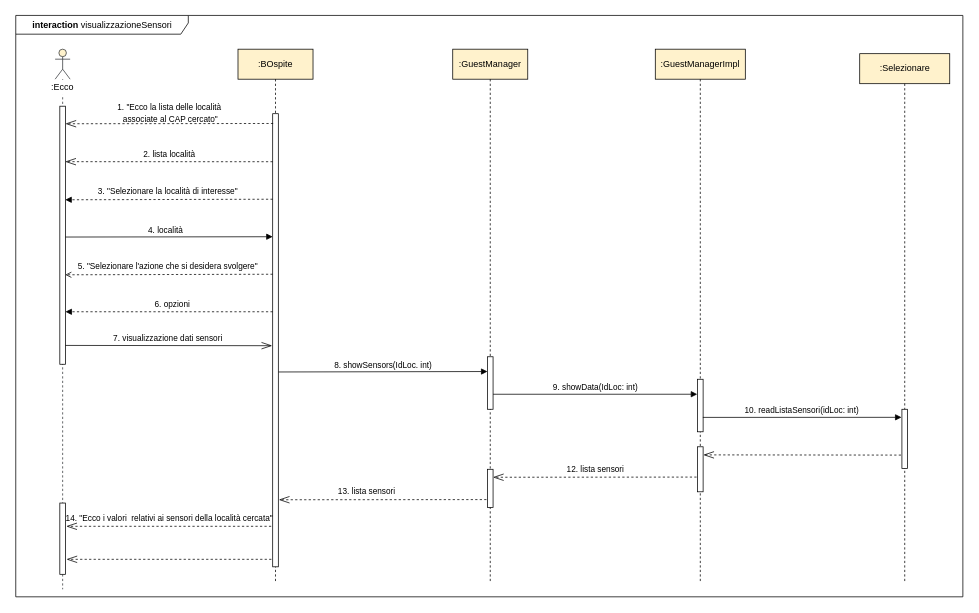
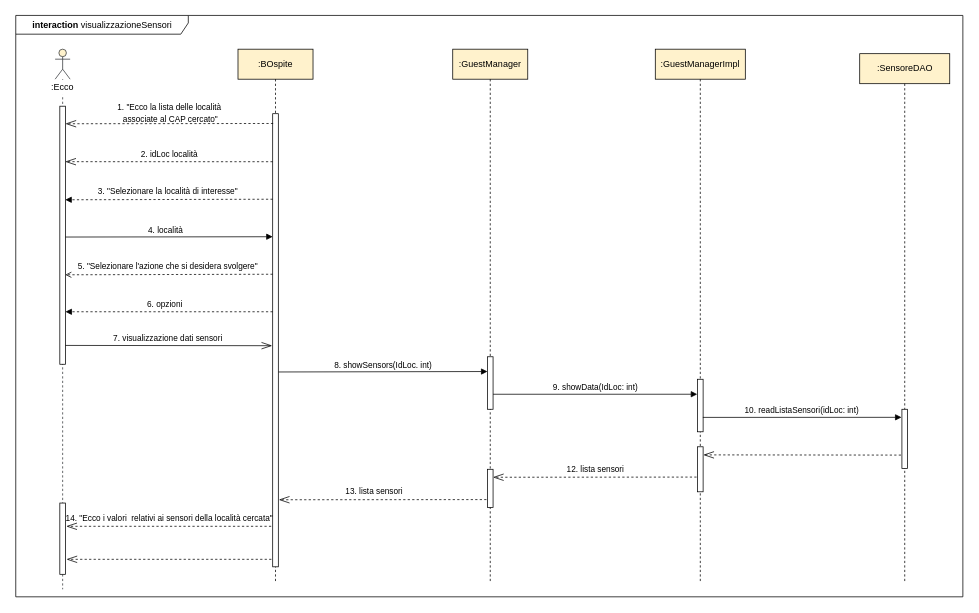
  <mxCell id="0" />
  <mxCell id="1" parent="0" />
  <mxCell id="2" value="&lt;b&gt;interaction &lt;/b&gt;visualizzazioneSensori" style="shape=umlFrame;whiteSpace=wrap;html=1;width=230;height=25;" parent="1" vertex="1"><mxGeometry x="20.5" y="20" width="1262.5" height="775" as="geometry" /></mxCell>
  <mxCell id="3" value=":BOspite" style="shape=umlLifeline;perimeter=lifelinePerimeter;whiteSpace=wrap;html=1;container=1;collapsible=0;recursiveResize=0;outlineConnect=0;fillColor=#FFF2CC;" parent="1" vertex="1"><mxGeometry x="316.75" y="65" width="100" height="710" as="geometry" /></mxCell>
  <mxCell id="4" value="" style="html=1;points=[];perimeter=orthogonalPerimeter;fillColor=#ffffff;" parent="3" vertex="1"><mxGeometry x="46.25" y="86" width="7.5" height="604" as="geometry" /></mxCell>
  <mxCell id="5" value="" style="shape=umlLifeline;participant=umlActor;perimeter=lifelinePerimeter;whiteSpace=wrap;html=1;container=1;collapsible=0;recursiveResize=0;verticalAlign=top;spacingTop=36;outlineConnect=0;strokeColor=#36393d;fillColor=#FFF2CC;" parent="1" vertex="1"><mxGeometry x="73" y="65" width="20" height="720" as="geometry" /></mxCell>
  <mxCell id="6" value="" style="html=1;points=[];perimeter=orthogonalPerimeter;fillColor=#ffffff;" parent="5" vertex="1"><mxGeometry x="6.25" y="76" width="7.5" height="344" as="geometry" /></mxCell>
  <mxCell id="7" value=":Ecco" style="text;html=1;strokeColor=none;align=center;verticalAlign=middle;whiteSpace=wrap;rounded=0;fillColor=#ffffff;" parent="1" vertex="1"><mxGeometry x="53" y="106" width="60" height="20" as="geometry" /></mxCell>
  <mxCell id="8" value=":GuestManagerImpl" style="shape=umlLifeline;perimeter=lifelinePerimeter;whiteSpace=wrap;html=1;container=1;collapsible=0;recursiveResize=0;outlineConnect=0;fillColor=#FFF2CC;" parent="1" vertex="1"><mxGeometry x="873" y="65" width="120" height="710" as="geometry" /></mxCell>
  <mxCell id="9" value="" style="html=1;points=[];perimeter=orthogonalPerimeter;fillColor=#ffffff;" parent="8" vertex="1"><mxGeometry x="56.25" y="440" width="7.5" height="70" as="geometry" /></mxCell>
  <mxCell id="10" value="" style="html=1;points=[];perimeter=orthogonalPerimeter;fillColor=#ffffff;" parent="8" vertex="1"><mxGeometry x="56.25" y="530" width="7.5" height="60" as="geometry" /></mxCell>
  <mxCell id="11" value=":GuestManager" style="shape=umlLifeline;perimeter=lifelinePerimeter;whiteSpace=wrap;html=1;container=1;collapsible=0;recursiveResize=0;outlineConnect=0;fillColor=#FFF2CC;" parent="1" vertex="1"><mxGeometry x="603" y="65" width="100" height="710" as="geometry" /></mxCell>
  <mxCell id="12" value="" style="html=1;points=[];perimeter=orthogonalPerimeter;fillColor=#ffffff;" parent="11" vertex="1"><mxGeometry x="46.25" y="410" width="7.5" height="70" as="geometry" /></mxCell>
  <mxCell id="13" value="" style="html=1;points=[];perimeter=orthogonalPerimeter;fillColor=#ffffff;" parent="11" vertex="1"><mxGeometry x="46.25" y="560" width="7.5" height="51" as="geometry" /></mxCell>
- <mxCell id="14" value=":Selezionare" style="shape=umlLifeline;perimeter=lifelinePerimeter;whiteSpace=wrap;html=1;container=1;collapsible=0;recursiveResize=0;outlineConnect=0;fillColor=#FFF2CC;" parent="1" vertex="1"><mxGeometry x="1145.5" y="71" width="120" height="704" as="geometry" /></mxCell>
+ <mxCell id="14" value=":SensoreDAO" style="shape=umlLifeline;perimeter=lifelinePerimeter;whiteSpace=wrap;html=1;container=1;collapsible=0;recursiveResize=0;outlineConnect=0;fillColor=#FFF2CC;" parent="1" vertex="1"><mxGeometry x="1145.5" y="71" width="120" height="704" as="geometry" /></mxCell>
  <mxCell id="15" value="" style="html=1;points=[];perimeter=orthogonalPerimeter;fillColor=#ffffff;" parent="14" vertex="1"><mxGeometry x="56.25" y="474" width="7.5" height="79" as="geometry" /></mxCell>
  <mxCell id="16" value="8. showSensors(IdLoc. int)" style="html=1;verticalAlign=bottom;startArrow=none;endArrow=block;startSize=8;startFill=0;entryX=0.011;entryY=0.281;entryDx=0;entryDy=0;entryPerimeter=0;exitX=1.032;exitY=0.57;exitDx=0;exitDy=0;exitPerimeter=0;" parent="1" source="4" target="12" edge="1"><mxGeometry relative="1" as="geometry"><mxPoint x="367" y="495" as="sourcePoint" /><mxPoint x="633" y="565" as="targetPoint" /></mxGeometry></mxCell>
  <mxCell id="17" value="9. showData(IdLoc: int)" style="html=1;verticalAlign=bottom;startArrow=none;endArrow=block;startSize=8;startFill=0;exitX=1.007;exitY=0.714;exitDx=0;exitDy=0;exitPerimeter=0;entryX=-0.043;entryY=0.285;entryDx=0;entryDy=0;entryPerimeter=0;" parent="1" source="12" target="9" edge="1"><mxGeometry relative="1" as="geometry"><mxPoint x="653" y="595" as="sourcePoint" /><mxPoint x="918" y="525" as="targetPoint" /></mxGeometry></mxCell>
  <mxCell id="18" value="10. readListaSensori(idLoc: int)" style="html=1;verticalAlign=bottom;startArrow=none;endArrow=block;startSize=8;startFill=0;exitX=0.953;exitY=0.726;exitDx=0;exitDy=0;exitPerimeter=0;entryX=-0.07;entryY=0.136;entryDx=0;entryDy=0;entryPerimeter=0;" parent="1" source="9" target="15" edge="1"><mxGeometry relative="1" as="geometry"><mxPoint x="933" y="625.5" as="sourcePoint" /><mxPoint x="1193" y="556" as="targetPoint" /></mxGeometry></mxCell>
  <mxCell id="19" value="" style="endArrow=openThin;dashed=1;endFill=0;endSize=12;html=1;entryX=1.06;entryY=0.18;entryDx=0;entryDy=0;entryPerimeter=0;exitX=-0.165;exitY=0.773;exitDx=0;exitDy=0;exitPerimeter=0;" parent="1" source="15" target="10" edge="1"><mxGeometry width="160" relative="1" as="geometry"><mxPoint x="1183" y="606" as="sourcePoint" /><mxPoint x="933" y="675" as="targetPoint" /><Array as="points" /></mxGeometry></mxCell>
  <mxCell id="20" value="" style="endArrow=openThin;dashed=1;endFill=0;endSize=12;html=1;entryX=1.007;entryY=0.208;entryDx=0;entryDy=0;entryPerimeter=0;exitX=-0.167;exitY=0.673;exitDx=0;exitDy=0;exitPerimeter=0;" parent="1" source="10" target="13" edge="1"><mxGeometry width="160" relative="1" as="geometry"><mxPoint x="913" y="705" as="sourcePoint" /><mxPoint x="653" y="705" as="targetPoint" /><Array as="points" /></mxGeometry></mxCell>
  <mxCell id="21" value="&lt;span style=&quot;font-size: 11px&quot;&gt;12. lista sensori&lt;/span&gt;" style="text;html=1;align=center;verticalAlign=middle;resizable=0;points=[];autosize=1;" parent="1" vertex="1"><mxGeometry x="748" y="615" width="90" height="20" as="geometry" /></mxCell>
  <mxCell id="22" value="" style="endArrow=openThin;dashed=1;endFill=0;endSize=12;html=1;exitX=-0.174;exitY=0.792;exitDx=0;exitDy=0;exitPerimeter=0;entryX=1.11;entryY=0.852;entryDx=0;entryDy=0;entryPerimeter=0;" parent="1" source="13" target="4" edge="1"><mxGeometry width="160" relative="1" as="geometry"><mxPoint x="633" y="735" as="sourcePoint" /><mxPoint x="373" y="665" as="targetPoint" /><Array as="points" /></mxGeometry></mxCell>
- <mxCell id="23" value="&lt;span style=&quot;font-size: 11px&quot;&gt;13. lista sensori&lt;/span&gt;" style="text;html=1;align=center;verticalAlign=middle;resizable=0;points=[];autosize=1;" parent="1" vertex="1"><mxGeometry x="443" y="645" width="90" height="20" as="geometry" /></mxCell>
+ <mxCell id="23" value="&lt;span style=&quot;font-size: 11px&quot;&gt;13. lista sensori&lt;/span&gt;" style="text;html=1;align=center;verticalAlign=middle;resizable=0;points=[];autosize=1;" parent="1" vertex="1"><mxGeometry x="453" y="645" width="90" height="20" as="geometry" /></mxCell>
  <mxCell id="24" value="&lt;font style=&quot;font-size: 11px&quot;&gt;14. &quot;Ecco i valori&amp;nbsp;&amp;nbsp;relativi ai sensori della località cercata&quot;&lt;/font&gt;" style="text;html=1;align=center;verticalAlign=middle;resizable=0;points=[];autosize=1;" parent="1" vertex="1"><mxGeometry x="79.78" y="681" width="290" height="20" as="geometry" /></mxCell>
  <mxCell id="25" value="" style="endArrow=openThin;dashed=1;endFill=0;endSize=12;html=1;" parent="1" edge="1"><mxGeometry width="160" relative="1" as="geometry"><mxPoint x="361" y="701" as="sourcePoint" /><mxPoint x="88" y="701" as="targetPoint" /><Array as="points" /></mxGeometry></mxCell>
  <mxCell id="26" value="" style="endArrow=openThin;dashed=1;endFill=0;endSize=12;html=1;entryX=1.024;entryY=0.068;entryDx=0;entryDy=0;entryPerimeter=0;exitX=-0.156;exitY=0.885;exitDx=0;exitDy=0;exitPerimeter=0;" parent="1" target="6" edge="1"><mxGeometry width="160" relative="1" as="geometry"><mxPoint x="363.61" y="164.04" as="sourcePoint" /><mxPoint x="89.168" y="164.39" as="targetPoint" /><Array as="points" /></mxGeometry></mxCell>
- <mxCell id="27" value="&lt;span style=&quot;font-size: 11px&quot;&gt;2. lista località&lt;/span&gt;" style="text;html=1;align=center;verticalAlign=middle;resizable=0;points=[];autosize=1;" parent="1" vertex="1"><mxGeometry x="184.78" y="195" width="80" height="20" as="geometry" /></mxCell>
+ <mxCell id="27" value="&lt;span style=&quot;font-size: 11px&quot;&gt;2. idLoc località&lt;/span&gt;" style="text;html=1;align=center;verticalAlign=middle;resizable=0;points=[];autosize=1;" parent="1" vertex="1"><mxGeometry x="184.78" y="195" width="80" height="20" as="geometry" /></mxCell>
  <mxCell id="28" value="&lt;font style=&quot;font-size: 11px&quot;&gt;1. &quot;Ecco la lista delle località&lt;br&gt;&amp;nbsp;associate al CAP cercato&quot;&lt;/font&gt;" style="text;html=1;align=center;verticalAlign=middle;resizable=0;points=[];autosize=1;" parent="1" vertex="1"><mxGeometry x="149.78" y="135" width="150" height="30" as="geometry" /></mxCell>
  <mxCell id="29" value="" style="endArrow=openThin;dashed=1;endFill=0;endSize=12;html=1;entryX=0.992;entryY=0.215;entryDx=0;entryDy=0;entryPerimeter=0;" parent="1" target="6" edge="1"><mxGeometry width="160" relative="1" as="geometry"><mxPoint x="363" y="215" as="sourcePoint" /><mxPoint x="88.335" y="215.74" as="targetPoint" /><Array as="points" /></mxGeometry></mxCell>
  <mxCell id="30" value="&lt;span style=&quot;font-size: 11px&quot;&gt;3. &quot;Selezionare la località di interesse&quot;&lt;/span&gt;" style="text;html=1;align=center;verticalAlign=middle;resizable=0;points=[];autosize=1;" parent="1" vertex="1"><mxGeometry x="123" y="245" width="200" height="20" as="geometry" /></mxCell>
  <mxCell id="31" value="" style="endArrow=block;dashed=1;endFill=1;endSize=6;html=1;entryX=0.974;entryY=0.698;entryDx=0;entryDy=0;entryPerimeter=0;startSize=8;" parent="1" edge="1"><mxGeometry width="160" relative="1" as="geometry"><mxPoint x="363" y="265" as="sourcePoint" /><mxPoint x="86.555" y="265.74" as="targetPoint" /><Array as="points" /></mxGeometry></mxCell>
  <mxCell id="32" value="7. visualizzazione dati sensori" style="html=1;verticalAlign=bottom;startArrow=none;endArrow=openThin;startSize=6;startFill=0;endFill=0;endSize=12;exitX=0.998;exitY=0.927;exitDx=0;exitDy=0;exitPerimeter=0;entryX=-0.107;entryY=0.512;entryDx=0;entryDy=0;entryPerimeter=0;" parent="1" source="6" target="4" edge="1"><mxGeometry x="-0.016" relative="1" as="geometry"><mxPoint x="93" y="460" as="sourcePoint" /><mxPoint x="366" y="460" as="targetPoint" /><mxPoint as="offset" /></mxGeometry></mxCell>
  <mxCell id="33" value="&lt;span style=&quot;font-size: 11px&quot;&gt;5. &quot;Selezionare l'azione che si desidera svolgere&quot;&lt;/span&gt;" style="text;html=1;align=center;verticalAlign=middle;resizable=0;points=[];autosize=1;" parent="1" vertex="1"><mxGeometry x="93" y="345" width="260" height="20" as="geometry" /></mxCell>
  <mxCell id="34" value="" style="endArrow=open;dashed=1;endFill=0;endSize=6;html=1;entryX=0.974;entryY=0.698;entryDx=0;entryDy=0;entryPerimeter=0;startSize=8;" parent="1" edge="1"><mxGeometry width="160" relative="1" as="geometry"><mxPoint x="363" y="365" as="sourcePoint" /><mxPoint x="86.555" y="365.74" as="targetPoint" /><Array as="points" /></mxGeometry></mxCell>
- <mxCell id="35" value="&lt;span style=&quot;font-size: 11px&quot;&gt;6. opzioni&lt;/span&gt;" style="text;html=1;align=center;verticalAlign=middle;resizable=0;points=[];autosize=1;" parent="1" vertex="1"><mxGeometry x="199.45" y="395" width="60" height="20" as="geometry" /></mxCell>
+ <mxCell id="35" value="&lt;span style=&quot;font-size: 11px&quot;&gt;6. opzioni&lt;/span&gt;" style="text;html=1;align=center;verticalAlign=middle;resizable=0;points=[];autosize=1;" parent="1" vertex="1"><mxGeometry x="189.45" y="395" width="60" height="20" as="geometry" /></mxCell>
  <mxCell id="36" value="" style="endArrow=block;dashed=1;endFill=1;endSize=6;html=1;startSize=8;" parent="1" target="6" edge="1"><mxGeometry width="160" relative="1" as="geometry"><mxPoint x="363" y="415" as="sourcePoint" /><mxPoint x="93.005" y="415.74" as="targetPoint" /><Array as="points" /></mxGeometry></mxCell>
  <mxCell id="37" value="4. località" style="html=1;verticalAlign=bottom;startArrow=none;endArrow=block;startSize=8;startFill=0;endFill=1;endSize=6;exitX=0.998;exitY=0.507;exitDx=0;exitDy=0;exitPerimeter=0;" parent="1" source="6" edge="1"><mxGeometry x="-0.036" relative="1" as="geometry"><mxPoint x="90.18" y="314.998" as="sourcePoint" /><mxPoint x="363" y="315" as="targetPoint" /><mxPoint as="offset" /></mxGeometry></mxCell>
  <mxCell id="38" value="" style="html=1;points=[];perimeter=orthogonalPerimeter;fillColor=#ffffff;" parent="1" vertex="1"><mxGeometry x="79.25" y="670" width="7.5" height="95" as="geometry" /></mxCell>
  <mxCell id="39" value="" style="endArrow=openThin;dashed=1;endFill=0;endSize=12;html=1;" parent="1" edge="1"><mxGeometry width="160" relative="1" as="geometry"><mxPoint x="361.28" y="745" as="sourcePoint" /><mxPoint x="88.28" y="745" as="targetPoint" /><Array as="points" /></mxGeometry></mxCell>
